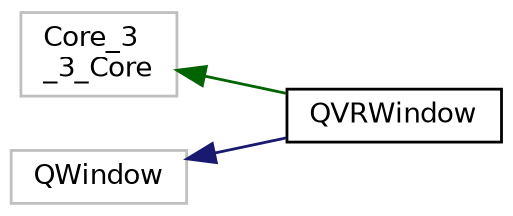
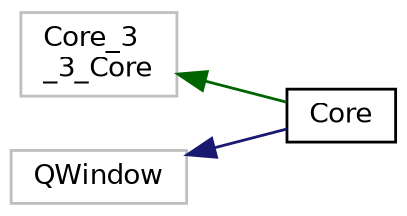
  digraph {
    rankdir=LR
    node [color=grey75 fillcolor=white fontname=Helvetica fontsize=10 shape=record style=filled]
    edge [dir=back fontname=Helvetica fontsize=10 labelfontname=Helvetica labelfontsize=10 style=solid]
    n1 [height=0.2 label="Core_3\l_3_Core" width=0.4]
-   n2 [color=black height=0.2 label=QVRWindow width=0.4]
+   n2 [color=black height=0.2 label=Core width=0.4]
    n3 [height=0.2 label=QWindow width=0.4]
    n1 -> n2 [color=darkgreen]
    n3 -> n2 [color=midnightblue]
  }
